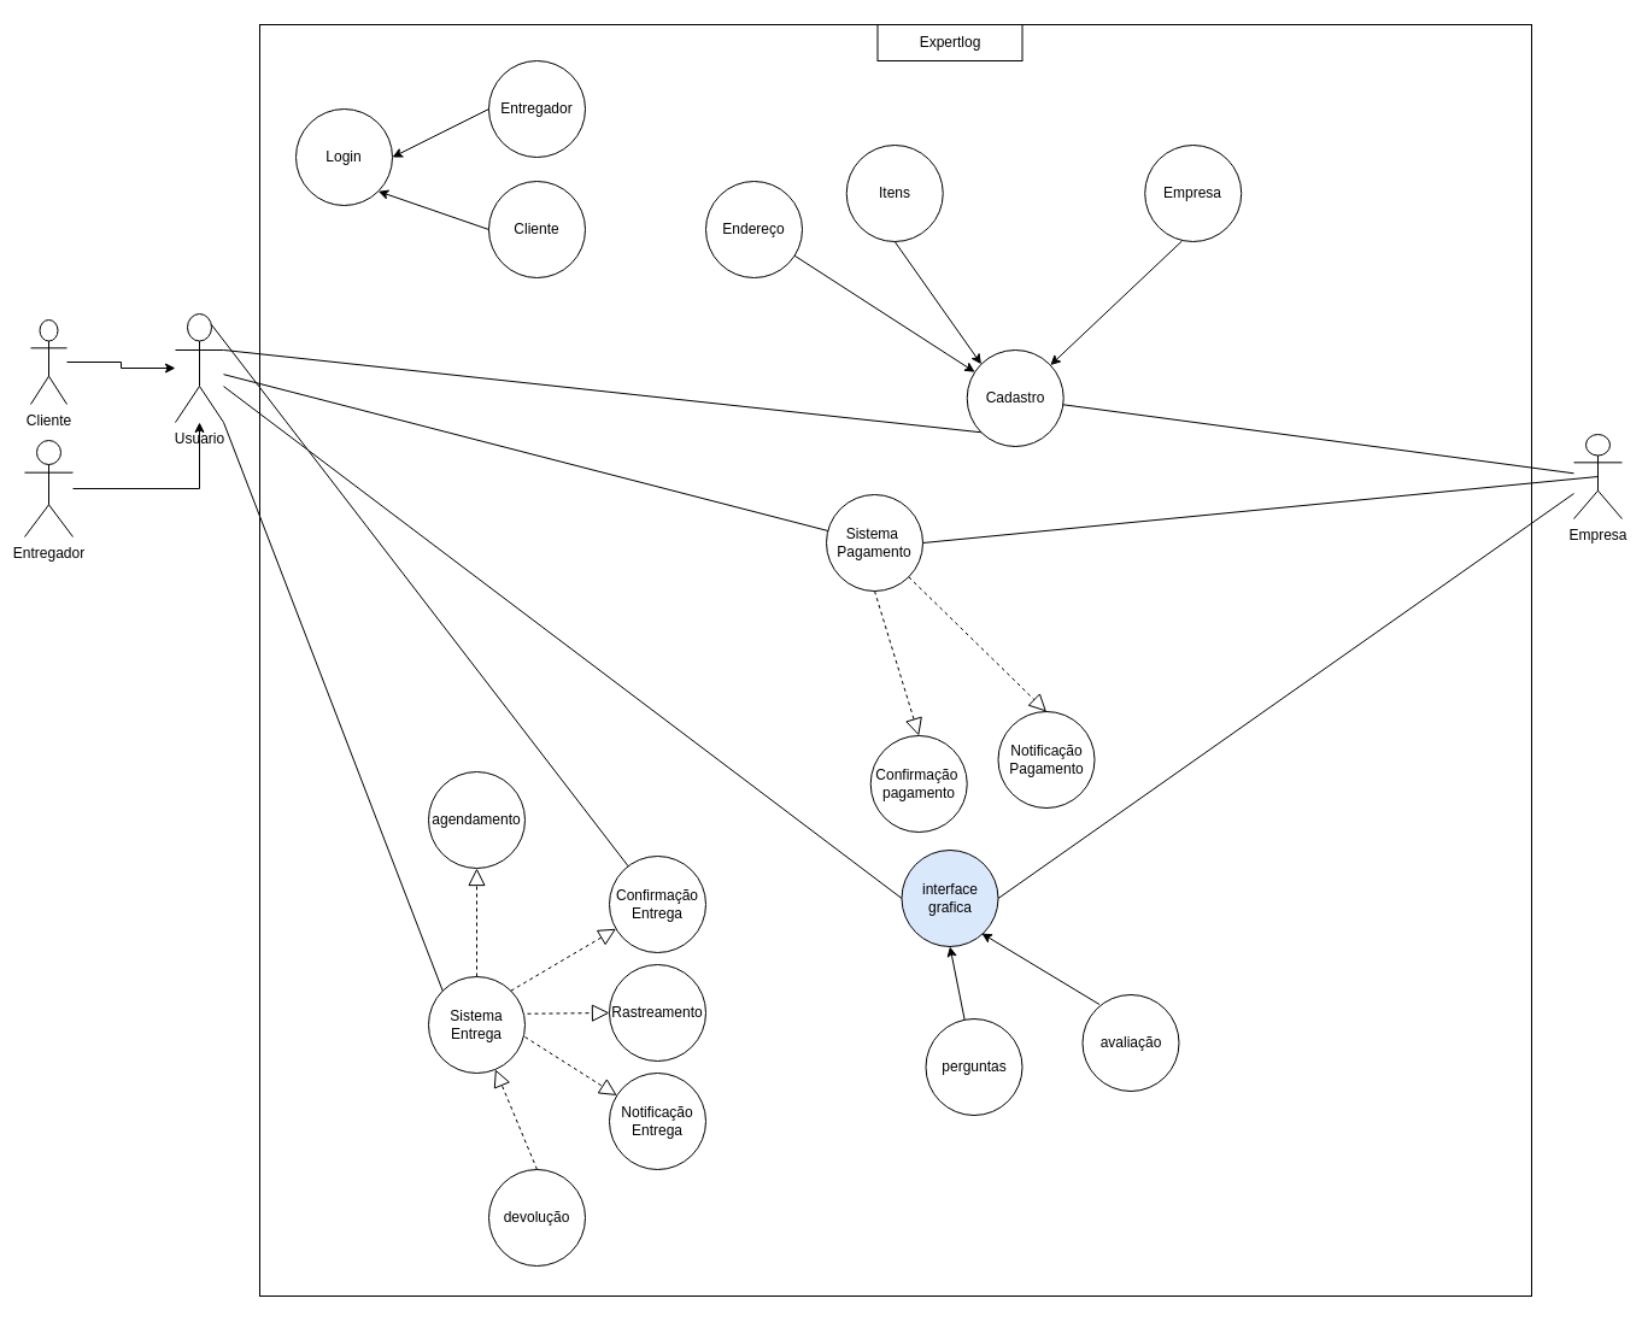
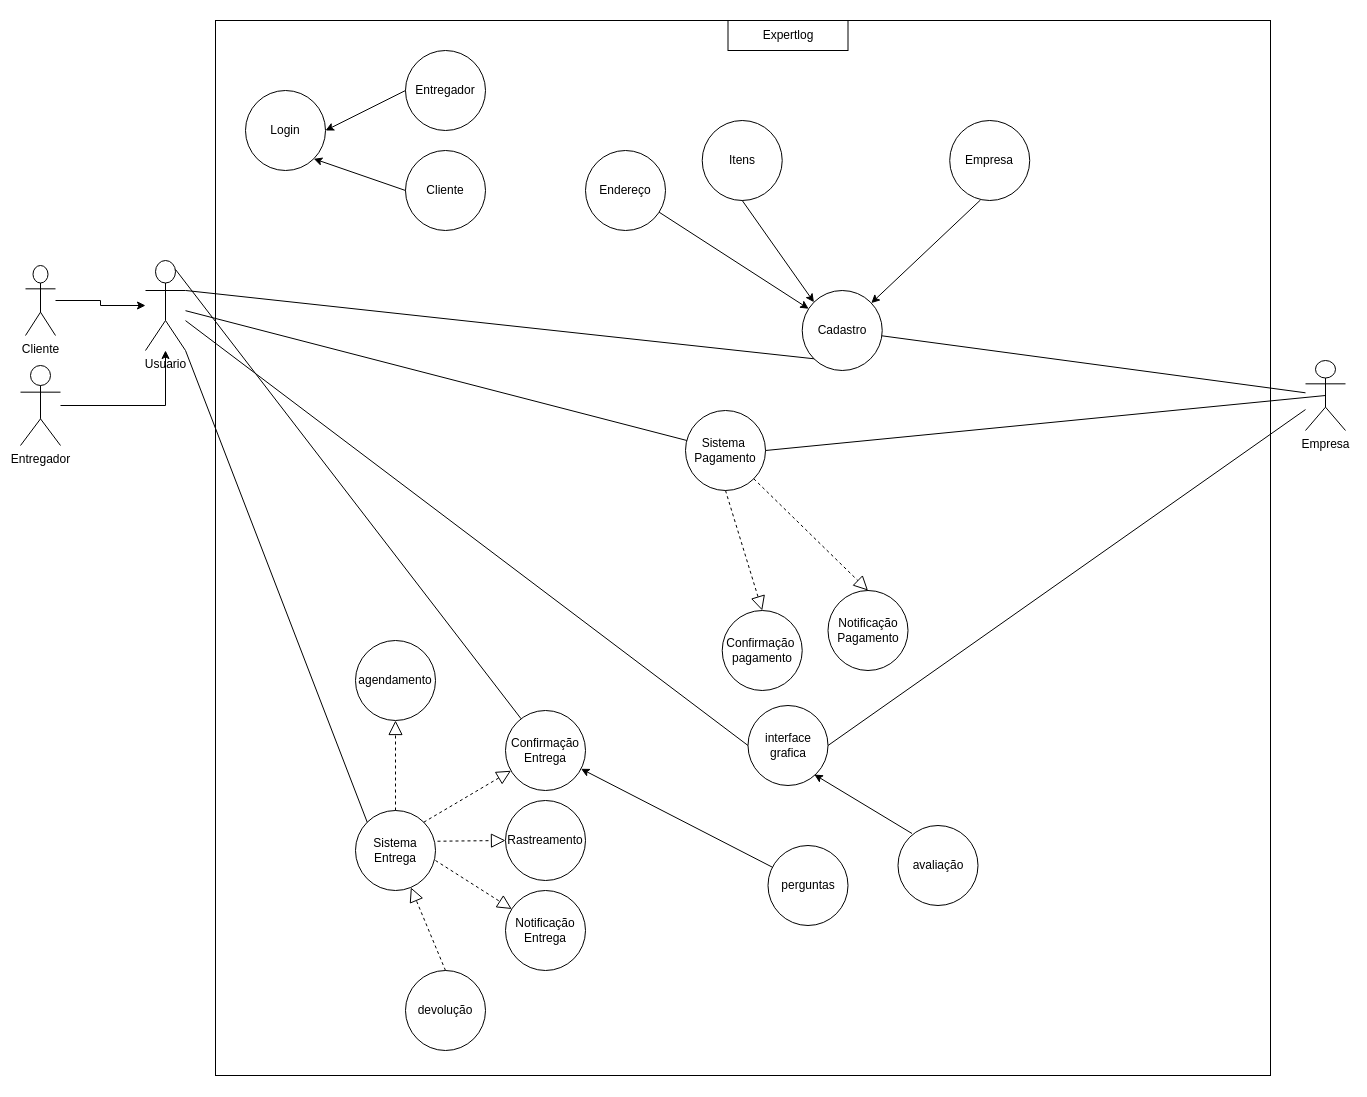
  <mxCell id="0" />
  <mxCell id="1" parent="0" />
  <mxCell id="2" value="Usuario" style="shape=umlActor;verticalLabelPosition=bottom;verticalAlign=top;html=1;outlineConnect=0;" vertex="1" parent="1"><mxGeometry x="145" y="260" width="40" height="90" as="geometry" /></mxCell>
  <mxCell id="3" style="edgeStyle=orthogonalEdgeStyle;rounded=0;orthogonalLoop=1;jettySize=auto;html=1;" edge="1" parent="1" source="4" target="2"><mxGeometry relative="1" as="geometry" /></mxCell>
  <mxCell id="4" value="Cliente" style="shape=umlActor;verticalLabelPosition=bottom;verticalAlign=top;html=1;outlineConnect=0;" vertex="1" parent="1"><mxGeometry x="25" y="265" width="30" height="70" as="geometry" /></mxCell>
  <mxCell id="5" style="edgeStyle=orthogonalEdgeStyle;rounded=0;orthogonalLoop=1;jettySize=auto;html=1;" edge="1" parent="1" source="6" target="2"><mxGeometry relative="1" as="geometry" /></mxCell>
  <mxCell id="6" value="Entregador" style="shape=umlActor;verticalLabelPosition=bottom;verticalAlign=top;html=1;outlineConnect=0;" vertex="1" parent="1"><mxGeometry x="20" y="365" width="40" height="80" as="geometry" /></mxCell>
  <mxCell id="7" value="" style="whiteSpace=wrap;html=1;aspect=fixed;" vertex="1" parent="1"><mxGeometry x="215" y="20" width="1055" height="1055" as="geometry" /></mxCell>
  <mxCell id="8" value="Expertlog" style="rounded=0;whiteSpace=wrap;html=1;" vertex="1" parent="1"><mxGeometry x="727.5" y="20" width="120" height="30" as="geometry" /></mxCell>
  <mxCell id="9" value="Cadastro" style="ellipse;whiteSpace=wrap;html=1;aspect=fixed;" vertex="1" parent="1"><mxGeometry x="801.72" y="290" width="80" height="80" as="geometry" /></mxCell>
  <mxCell id="10" value="Empresa" style="shape=umlActor;verticalLabelPosition=bottom;verticalAlign=top;html=1;outlineConnect=0;" vertex="1" parent="1"><mxGeometry x="1305" y="360" width="40" height="70" as="geometry" /></mxCell>
  <mxCell id="11" value="Cliente" style="ellipse;whiteSpace=wrap;html=1;aspect=fixed;" vertex="1" parent="1"><mxGeometry x="405" y="150" width="80" height="80" as="geometry" /></mxCell>
  <mxCell id="12" value="Entregador" style="ellipse;whiteSpace=wrap;html=1;aspect=fixed;" vertex="1" parent="1"><mxGeometry x="405" y="50" width="80" height="80" as="geometry" /></mxCell>
  <mxCell id="13" value="Empresa" style="ellipse;whiteSpace=wrap;html=1;aspect=fixed;" vertex="1" parent="1"><mxGeometry x="949.22" y="120" width="80" height="80" as="geometry" /></mxCell>
  <mxCell id="14" value="Itens" style="ellipse;whiteSpace=wrap;html=1;aspect=fixed;" vertex="1" parent="1"><mxGeometry x="701.72" y="120" width="80" height="80" as="geometry" /></mxCell>
  <mxCell id="15" value="" style="endArrow=classic;html=1;rounded=0;exitX=0.385;exitY=0.993;exitDx=0;exitDy=0;exitPerimeter=0;" edge="1" parent="1" source="13" target="9"><mxGeometry width="50" height="50" relative="1" as="geometry"><mxPoint x="439.22" y="520" as="sourcePoint" /><mxPoint x="489.22" y="470" as="targetPoint" /></mxGeometry></mxCell>
  <mxCell id="16" value="" style="endArrow=classic;html=1;rounded=0;entryX=0;entryY=0;entryDx=0;entryDy=0;exitX=0.5;exitY=1;exitDx=0;exitDy=0;" edge="1" parent="1" source="14" target="9"><mxGeometry width="50" height="50" relative="1" as="geometry"><mxPoint x="219.22" y="670" as="sourcePoint" /><mxPoint x="269.22" y="620" as="targetPoint" /></mxGeometry></mxCell>
  <mxCell id="17" value="Sistema&amp;nbsp;&lt;br&gt;Pagamento" style="ellipse;whiteSpace=wrap;html=1;aspect=fixed;" vertex="1" parent="1"><mxGeometry x="685" y="410" width="80" height="80" as="geometry" /></mxCell>
  <mxCell id="18" value="" style="endArrow=none;html=1;rounded=0;" edge="1" parent="1" source="2" target="17"><mxGeometry width="50" height="50" relative="1" as="geometry"><mxPoint x="185" y="320" as="sourcePoint" /><mxPoint x="395" y="450" as="targetPoint" /></mxGeometry></mxCell>
  <mxCell id="19" value="Sistema&lt;br&gt;Entrega" style="ellipse;whiteSpace=wrap;html=1;aspect=fixed;" vertex="1" parent="1"><mxGeometry x="355" y="810" width="80" height="80" as="geometry" /></mxCell>
  <mxCell id="20" value="Rastreamento" style="ellipse;whiteSpace=wrap;html=1;aspect=fixed;" vertex="1" parent="1"><mxGeometry x="505" y="800" width="80" height="80" as="geometry" /></mxCell>
  <mxCell id="21" value="Confirmação&lt;br&gt;Entrega" style="ellipse;whiteSpace=wrap;html=1;aspect=fixed;" vertex="1" parent="1"><mxGeometry x="505" y="710" width="80" height="80" as="geometry" /></mxCell>
  <mxCell id="22" value="Notificação&lt;br&gt;Entrega" style="ellipse;whiteSpace=wrap;html=1;aspect=fixed;" vertex="1" parent="1"><mxGeometry x="505" y="890" width="80" height="80" as="geometry" /></mxCell>
  <mxCell id="23" value="" style="endArrow=block;dashed=1;endFill=0;endSize=12;html=1;rounded=0;exitX=1;exitY=0;exitDx=0;exitDy=0;" edge="1" parent="1" source="19" target="21"><mxGeometry width="160" relative="1" as="geometry"><mxPoint x="345" y="800" as="sourcePoint" /><mxPoint x="505" y="800" as="targetPoint" /></mxGeometry></mxCell>
  <mxCell id="24" value="" style="endArrow=block;dashed=1;endFill=0;endSize=12;html=1;rounded=0;exitX=1.025;exitY=0.384;exitDx=0;exitDy=0;exitPerimeter=0;entryX=0;entryY=0.5;entryDx=0;entryDy=0;" edge="1" parent="1" source="19" target="20"><mxGeometry width="160" relative="1" as="geometry"><mxPoint x="345" y="800" as="sourcePoint" /><mxPoint x="505" y="800" as="targetPoint" /></mxGeometry></mxCell>
  <mxCell id="25" value="" style="endArrow=block;dashed=1;endFill=0;endSize=12;html=1;rounded=0;exitX=1;exitY=0.625;exitDx=0;exitDy=0;exitPerimeter=0;" edge="1" parent="1" source="19" target="22"><mxGeometry width="160" relative="1" as="geometry"><mxPoint x="345" y="800" as="sourcePoint" /><mxPoint x="505" y="800" as="targetPoint" /></mxGeometry></mxCell>
  <mxCell id="26" value="" style="endArrow=none;html=1;rounded=0;entryX=0;entryY=0;entryDx=0;entryDy=0;exitX=1;exitY=1;exitDx=0;exitDy=0;exitPerimeter=0;" edge="1" parent="1" source="2" target="19"><mxGeometry width="50" height="50" relative="1" as="geometry"><mxPoint x="185" y="320" as="sourcePoint" /><mxPoint x="605" y="600" as="targetPoint" /></mxGeometry></mxCell>
  <mxCell id="27" value="Login" style="ellipse;whiteSpace=wrap;html=1;aspect=fixed;" vertex="1" parent="1"><mxGeometry x="245" y="90" width="80" height="80" as="geometry" /></mxCell>
  <mxCell id="28" value="" style="endArrow=classic;html=1;rounded=0;entryX=1;entryY=1;entryDx=0;entryDy=0;exitX=0;exitY=0.5;exitDx=0;exitDy=0;" edge="1" parent="1" source="11" target="27"><mxGeometry width="50" height="50" relative="1" as="geometry"><mxPoint x="705" y="390" as="sourcePoint" /><mxPoint x="755" y="340" as="targetPoint" /></mxGeometry></mxCell>
  <mxCell id="29" value="" style="endArrow=classic;html=1;rounded=0;entryX=1;entryY=0.5;entryDx=0;entryDy=0;exitX=0;exitY=0.5;exitDx=0;exitDy=0;" edge="1" parent="1" source="12" target="27"><mxGeometry width="50" height="50" relative="1" as="geometry"><mxPoint x="705" y="390" as="sourcePoint" /><mxPoint x="755" y="340" as="targetPoint" /></mxGeometry></mxCell>
  <mxCell id="30" value="" style="endArrow=none;html=1;rounded=0;exitX=0.75;exitY=0.1;exitDx=0;exitDy=0;exitPerimeter=0;" edge="1" parent="1" source="2" target="21"><mxGeometry width="50" height="50" relative="1" as="geometry"><mxPoint x="705" y="390" as="sourcePoint" /><mxPoint x="755" y="340" as="targetPoint" /></mxGeometry></mxCell>
  <mxCell id="31" value="" style="endArrow=none;html=1;rounded=0;" edge="1" parent="1" source="9" target="10"><mxGeometry width="50" height="50" relative="1" as="geometry"><mxPoint x="705" y="390" as="sourcePoint" /><mxPoint x="755" y="340" as="targetPoint" /></mxGeometry></mxCell>
  <mxCell id="32" value="devolução" style="ellipse;whiteSpace=wrap;html=1;aspect=fixed;" vertex="1" parent="1"><mxGeometry x="405" y="970" width="80" height="80" as="geometry" /></mxCell>
  <mxCell id="33" value="" style="endArrow=block;dashed=1;endFill=0;endSize=12;html=1;rounded=0;exitX=0.5;exitY=0;exitDx=0;exitDy=0;" edge="1" parent="1" source="32" target="19"><mxGeometry width="160" relative="1" as="geometry"><mxPoint x="415" y="1020" as="sourcePoint" /><mxPoint x="575" y="1020" as="targetPoint" /></mxGeometry></mxCell>
  <mxCell id="34" value="Endereço" style="ellipse;whiteSpace=wrap;html=1;aspect=fixed;" vertex="1" parent="1"><mxGeometry x="585" y="150" width="80" height="80" as="geometry" /></mxCell>
  <mxCell id="35" value="Confirmação&amp;nbsp;&lt;br&gt;pagamento" style="ellipse;whiteSpace=wrap;html=1;aspect=fixed;" vertex="1" parent="1"><mxGeometry x="721.72" y="610" width="80" height="80" as="geometry" /></mxCell>
  <mxCell id="36" value="" style="endArrow=block;dashed=1;endFill=0;endSize=12;html=1;rounded=0;exitX=0.5;exitY=1;exitDx=0;exitDy=0;entryX=0.5;entryY=0;entryDx=0;entryDy=0;" edge="1" parent="1" source="17" target="35"><mxGeometry width="160" relative="1" as="geometry"><mxPoint x="665" y="620" as="sourcePoint" /><mxPoint x="825" y="620" as="targetPoint" /></mxGeometry></mxCell>
  <mxCell id="37" value="agendamento" style="ellipse;whiteSpace=wrap;html=1;aspect=fixed;" vertex="1" parent="1"><mxGeometry x="355" y="640" width="80" height="80" as="geometry" /></mxCell>
  <mxCell id="38" value="" style="endArrow=block;dashed=1;endFill=0;endSize=12;html=1;rounded=0;exitX=0.5;exitY=0;exitDx=0;exitDy=0;" edge="1" parent="1" source="19" target="37"><mxGeometry width="160" relative="1" as="geometry"><mxPoint x="575" y="760" as="sourcePoint" /><mxPoint x="735" y="760" as="targetPoint" /></mxGeometry></mxCell>
- <mxCell id="39" value="interface&lt;br&gt;grafica" style="ellipse;whiteSpace=wrap;html=1;aspect=fixed;fillColor=#dae8fc;" vertex="1" parent="1"><mxGeometry x="747.5" y="705" width="80" height="80" as="geometry" /></mxCell>
+ <mxCell id="39" value="interface&lt;br&gt;grafica" style="ellipse;whiteSpace=wrap;html=1;aspect=fixed;" vertex="1" parent="1"><mxGeometry x="747.5" y="705" width="80" height="80" as="geometry" /></mxCell>
  <mxCell id="40" value="avaliação" style="ellipse;whiteSpace=wrap;html=1;aspect=fixed;" vertex="1" parent="1"><mxGeometry x="897.5" y="825" width="80" height="80" as="geometry" /></mxCell>
  <mxCell id="41" value="perguntas" style="ellipse;whiteSpace=wrap;html=1;aspect=fixed;" vertex="1" parent="1"><mxGeometry x="767.5" y="845" width="80" height="80" as="geometry" /></mxCell>
  <mxCell id="42" value="" style="endArrow=none;html=1;rounded=0;entryX=0;entryY=0.5;entryDx=0;entryDy=0;" edge="1" parent="1" source="2" target="39"><mxGeometry width="50" height="50" relative="1" as="geometry"><mxPoint x="755" y="590" as="sourcePoint" /><mxPoint x="805" y="540" as="targetPoint" /></mxGeometry></mxCell>
  <mxCell id="43" value="" style="endArrow=none;html=1;rounded=0;exitX=1;exitY=0.5;exitDx=0;exitDy=0;" edge="1" parent="1" source="39" target="10"><mxGeometry width="50" height="50" relative="1" as="geometry"><mxPoint x="665" y="590" as="sourcePoint" /><mxPoint x="715" y="540" as="targetPoint" /></mxGeometry></mxCell>
- <mxCell id="44" value="" style="endArrow=classic;html=1;rounded=0;entryX=0.5;entryY=1;entryDx=0;entryDy=0;" edge="1" parent="1" source="41" target="39"><mxGeometry width="50" height="50" relative="1" as="geometry"><mxPoint x="775" y="600" as="sourcePoint" /><mxPoint x="825" y="550" as="targetPoint" /></mxGeometry></mxCell>
+ <mxCell id="44" value="" style="endArrow=classic;html=1;rounded=0;" edge="1" parent="1" source="41" target="21"><mxGeometry width="50" height="50" relative="1" as="geometry"><mxPoint x="775" y="600" as="sourcePoint" /><mxPoint x="825" y="550" as="targetPoint" /></mxGeometry></mxCell>
  <mxCell id="45" value="" style="endArrow=classic;html=1;rounded=0;exitX=0.175;exitY=0.1;exitDx=0;exitDy=0;exitPerimeter=0;entryX=0.829;entryY=0.863;entryDx=0;entryDy=0;entryPerimeter=0;" edge="1" parent="1" source="40" target="39"><mxGeometry width="50" height="50" relative="1" as="geometry"><mxPoint x="825" y="650" as="sourcePoint" /><mxPoint x="875" y="600" as="targetPoint" /></mxGeometry></mxCell>
  <mxCell id="46" value="" style="endArrow=classic;html=1;rounded=0;" edge="1" parent="1" source="34" target="9"><mxGeometry width="50" height="50" relative="1" as="geometry"><mxPoint x="655.004" y="218.284" as="sourcePoint" /><mxPoint x="729.22" y="280" as="targetPoint" /></mxGeometry></mxCell>
  <mxCell id="47" value="" style="endArrow=none;html=1;rounded=0;exitX=1;exitY=0.333;exitDx=0;exitDy=0;exitPerimeter=0;entryX=0;entryY=1;entryDx=0;entryDy=0;" edge="1" parent="1" source="2" target="9"><mxGeometry width="50" height="50" relative="1" as="geometry"><mxPoint x="895" y="250" as="sourcePoint" /><mxPoint x="945" y="200" as="targetPoint" /></mxGeometry></mxCell>
  <mxCell id="48" value="Notificação&lt;br&gt;Pagamento" style="ellipse;whiteSpace=wrap;html=1;aspect=fixed;" vertex="1" parent="1"><mxGeometry x="827.5" y="590" width="80" height="80" as="geometry" /></mxCell>
  <mxCell id="49" value="" style="endArrow=block;dashed=1;endFill=0;endSize=12;html=1;rounded=0;exitX=1;exitY=1;exitDx=0;exitDy=0;entryX=0.5;entryY=0;entryDx=0;entryDy=0;" edge="1" parent="1" source="17" target="48"><mxGeometry width="160" relative="1" as="geometry"><mxPoint x="829.22" y="510" as="sourcePoint" /><mxPoint x="989.22" y="510" as="targetPoint" /></mxGeometry></mxCell>
  <mxCell id="50" value="" style="endArrow=none;html=1;rounded=0;entryX=1;entryY=0.5;entryDx=0;entryDy=0;exitX=0.5;exitY=0.5;exitDx=0;exitDy=0;exitPerimeter=0;" edge="1" parent="1" source="10" target="17"><mxGeometry width="50" height="50" relative="1" as="geometry"><mxPoint x="890" y="660" as="sourcePoint" /><mxPoint x="940" y="610" as="targetPoint" /></mxGeometry></mxCell>
